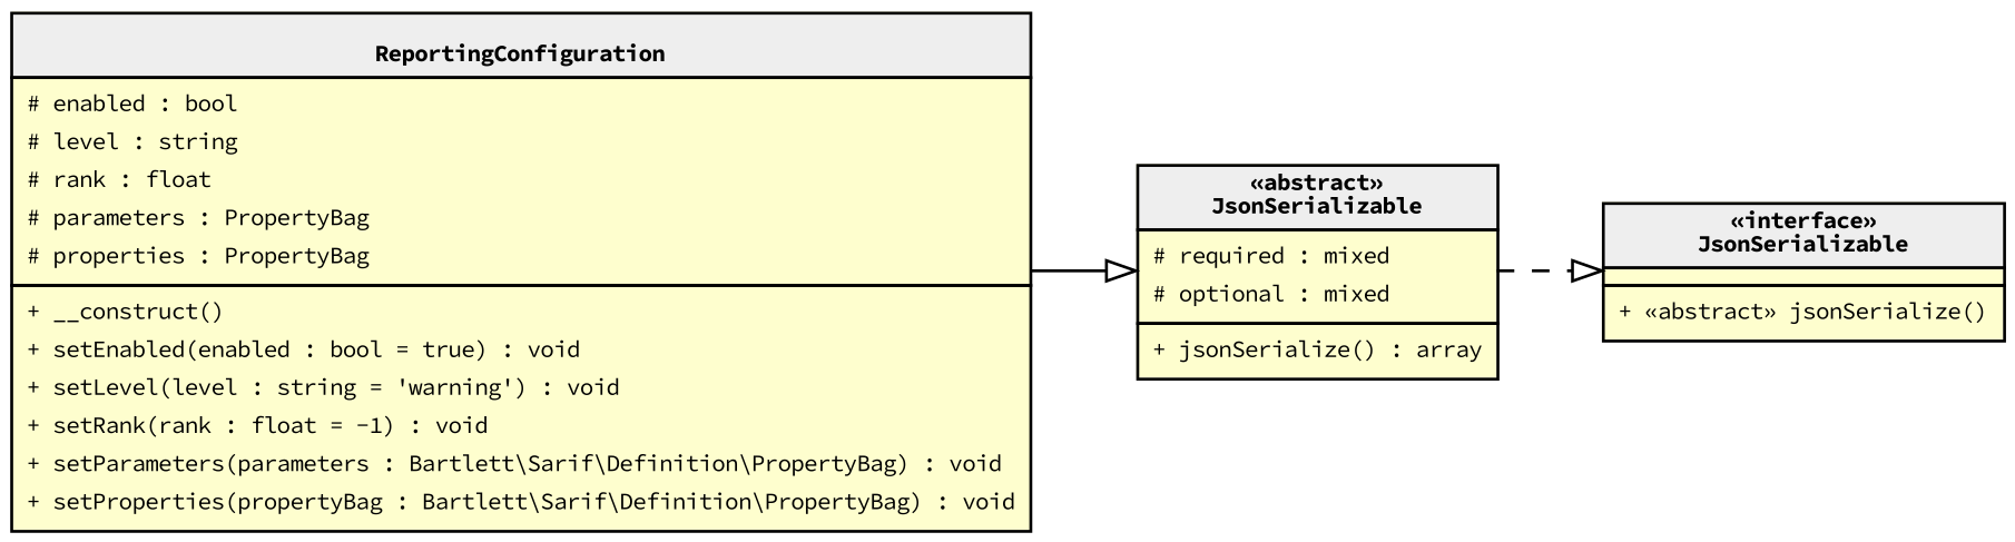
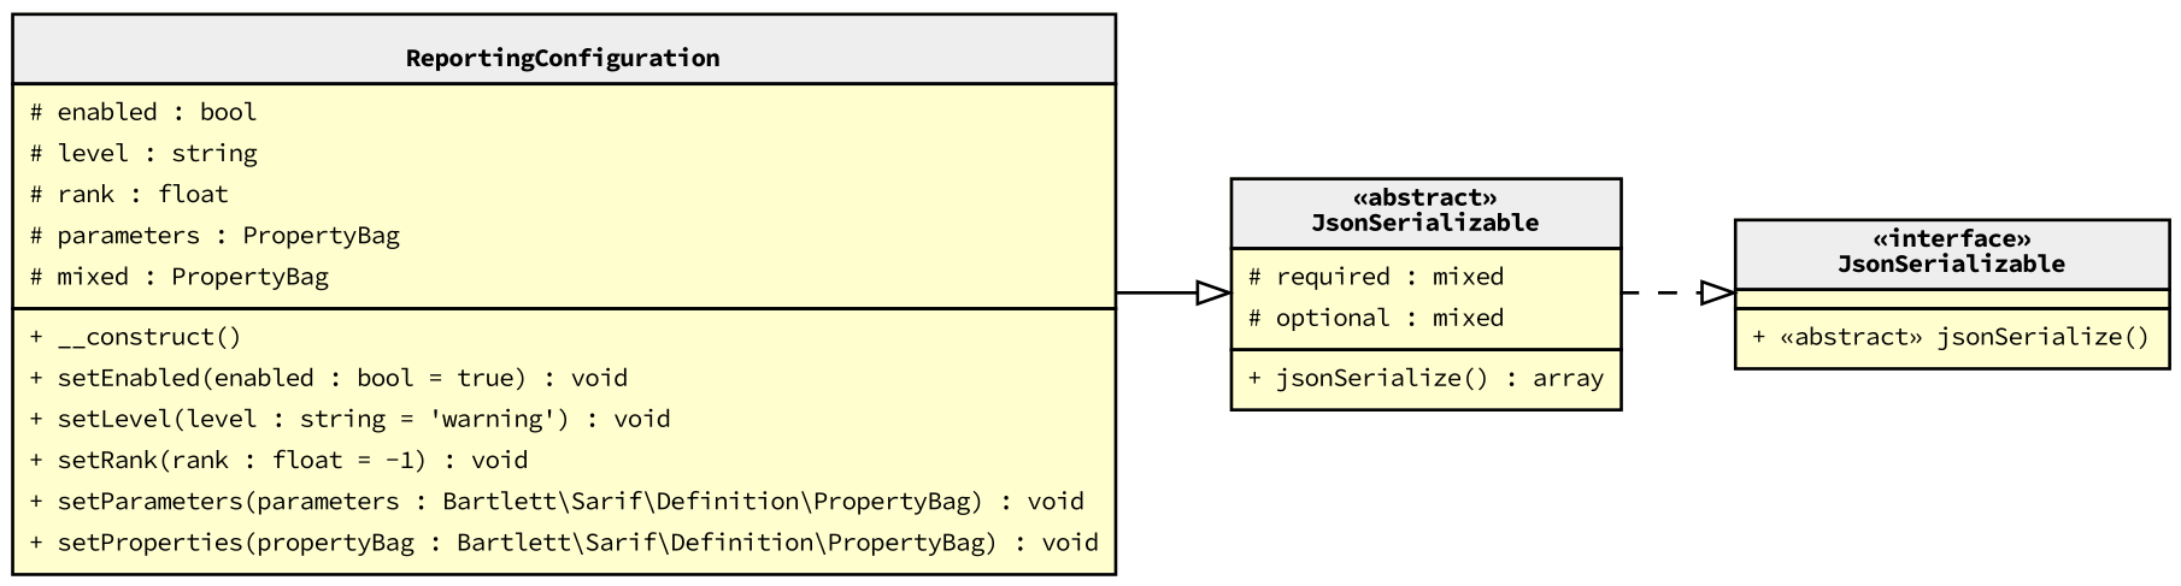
  digraph {
    rankdir=LR
    fontname="Source Code Pro"
    node [fillcolor="#FEFECE" fontname="Source Code Pro" fontsize=8 margin=0 shape=none style=filled]
    edge [arrowhead=empty fontname="Source Code Pro" fontsize=8]
    n1 [label=< <table cellspacing="0" border="0" cellborder="1">     <tr><td bgcolor="#eeeeee"><b>«abstract»<br/>JsonSerializable</b></td></tr>     <tr><td><table border="0" cellspacing="0" cellpadding="2">     <tr><td align="left"># required : mixed</td></tr>     <tr><td align="left"># optional : mixed</td></tr> </table></td></tr>     <tr><td><table border="0" cellspacing="0" cellpadding="2">     <tr><td align="left">+ jsonSerialize() : array</td></tr> </table></td></tr> </table>>]
-   n2 [label=< <table cellspacing="0" border="0" cellborder="1">     <tr><td bgcolor="#eeeeee"><b><br/>ReportingConfiguration</b></td></tr>     <tr><td><table border="0" cellspacing="0" cellpadding="2">     <tr><td align="left"># enabled : bool</td></tr>     <tr><td align="left"># level : string</td></tr>     <tr><td align="left"># rank : float</td></tr>     <tr><td align="left"># parameters : PropertyBag</td></tr>     <tr><td align="left"># properties : PropertyBag</td></tr> </table></td></tr>     <tr><td><table border="0" cellspacing="0" cellpadding="2">     <tr><td align="left">+ __construct()</td></tr>     <tr><td align="left">+ setEnabled(enabled : bool = true) : void</td></tr>     <tr><td align="left">+ setLevel(level : string = 'warning') : void</td></tr>     <tr><td align="left">+ setRank(rank : float = -1) : void</td></tr>     <tr><td align="left">+ setParameters(parameters : Bartlett\\Sarif\\Definition\\PropertyBag) : void</td></tr>     <tr><td align="left">+ setProperties(propertyBag : Bartlett\\Sarif\\Definition\\PropertyBag) : void</td></tr> </table></td></tr> </table>>]
+   n2 [label=< <table cellspacing="0" border="0" cellborder="1">     <tr><td bgcolor="#eeeeee"><b><br/>ReportingConfiguration</b></td></tr>     <tr><td><table border="0" cellspacing="0" cellpadding="2">     <tr><td align="left"># enabled : bool</td></tr>     <tr><td align="left"># level : string</td></tr>     <tr><td align="left"># rank : float</td></tr>     <tr><td align="left"># parameters : PropertyBag</td></tr>     <tr><td align="left"># mixed : PropertyBag</td></tr> </table></td></tr>     <tr><td><table border="0" cellspacing="0" cellpadding="2">     <tr><td align="left">+ __construct()</td></tr>     <tr><td align="left">+ setEnabled(enabled : bool = true) : void</td></tr>     <tr><td align="left">+ setLevel(level : string = 'warning') : void</td></tr>     <tr><td align="left">+ setRank(rank : float = -1) : void</td></tr>     <tr><td align="left">+ setParameters(parameters : Bartlett\\Sarif\\Definition\\PropertyBag) : void</td></tr>     <tr><td align="left">+ setProperties(propertyBag : Bartlett\\Sarif\\Definition\\PropertyBag) : void</td></tr> </table></td></tr> </table>>]
    n3 [label=< <table cellspacing="0" border="0" cellborder="1">     <tr><td bgcolor="#eeeeee"><b>«interface»<br/>JsonSerializable</b></td></tr>     <tr><td></td></tr>     <tr><td><table border="0" cellspacing="0" cellpadding="2">     <tr><td align="left">+ «abstract» jsonSerialize()</td></tr> </table></td></tr> </table>>]
    subgraph sub_1 {
      bgcolor=Bisque
      label="Bartlett\\Sarif\\Internal"
      n1
    }
    subgraph sub_2 {
      bgcolor=BurlyWood
      label="Bartlett\\Sarif\\Definition"
      n2
    }
    subgraph sub_3 {
      label=0
      n3
    }
    n1 -> n3 [style=dashed]
    n2 -> n1 [style=filled]
  }
